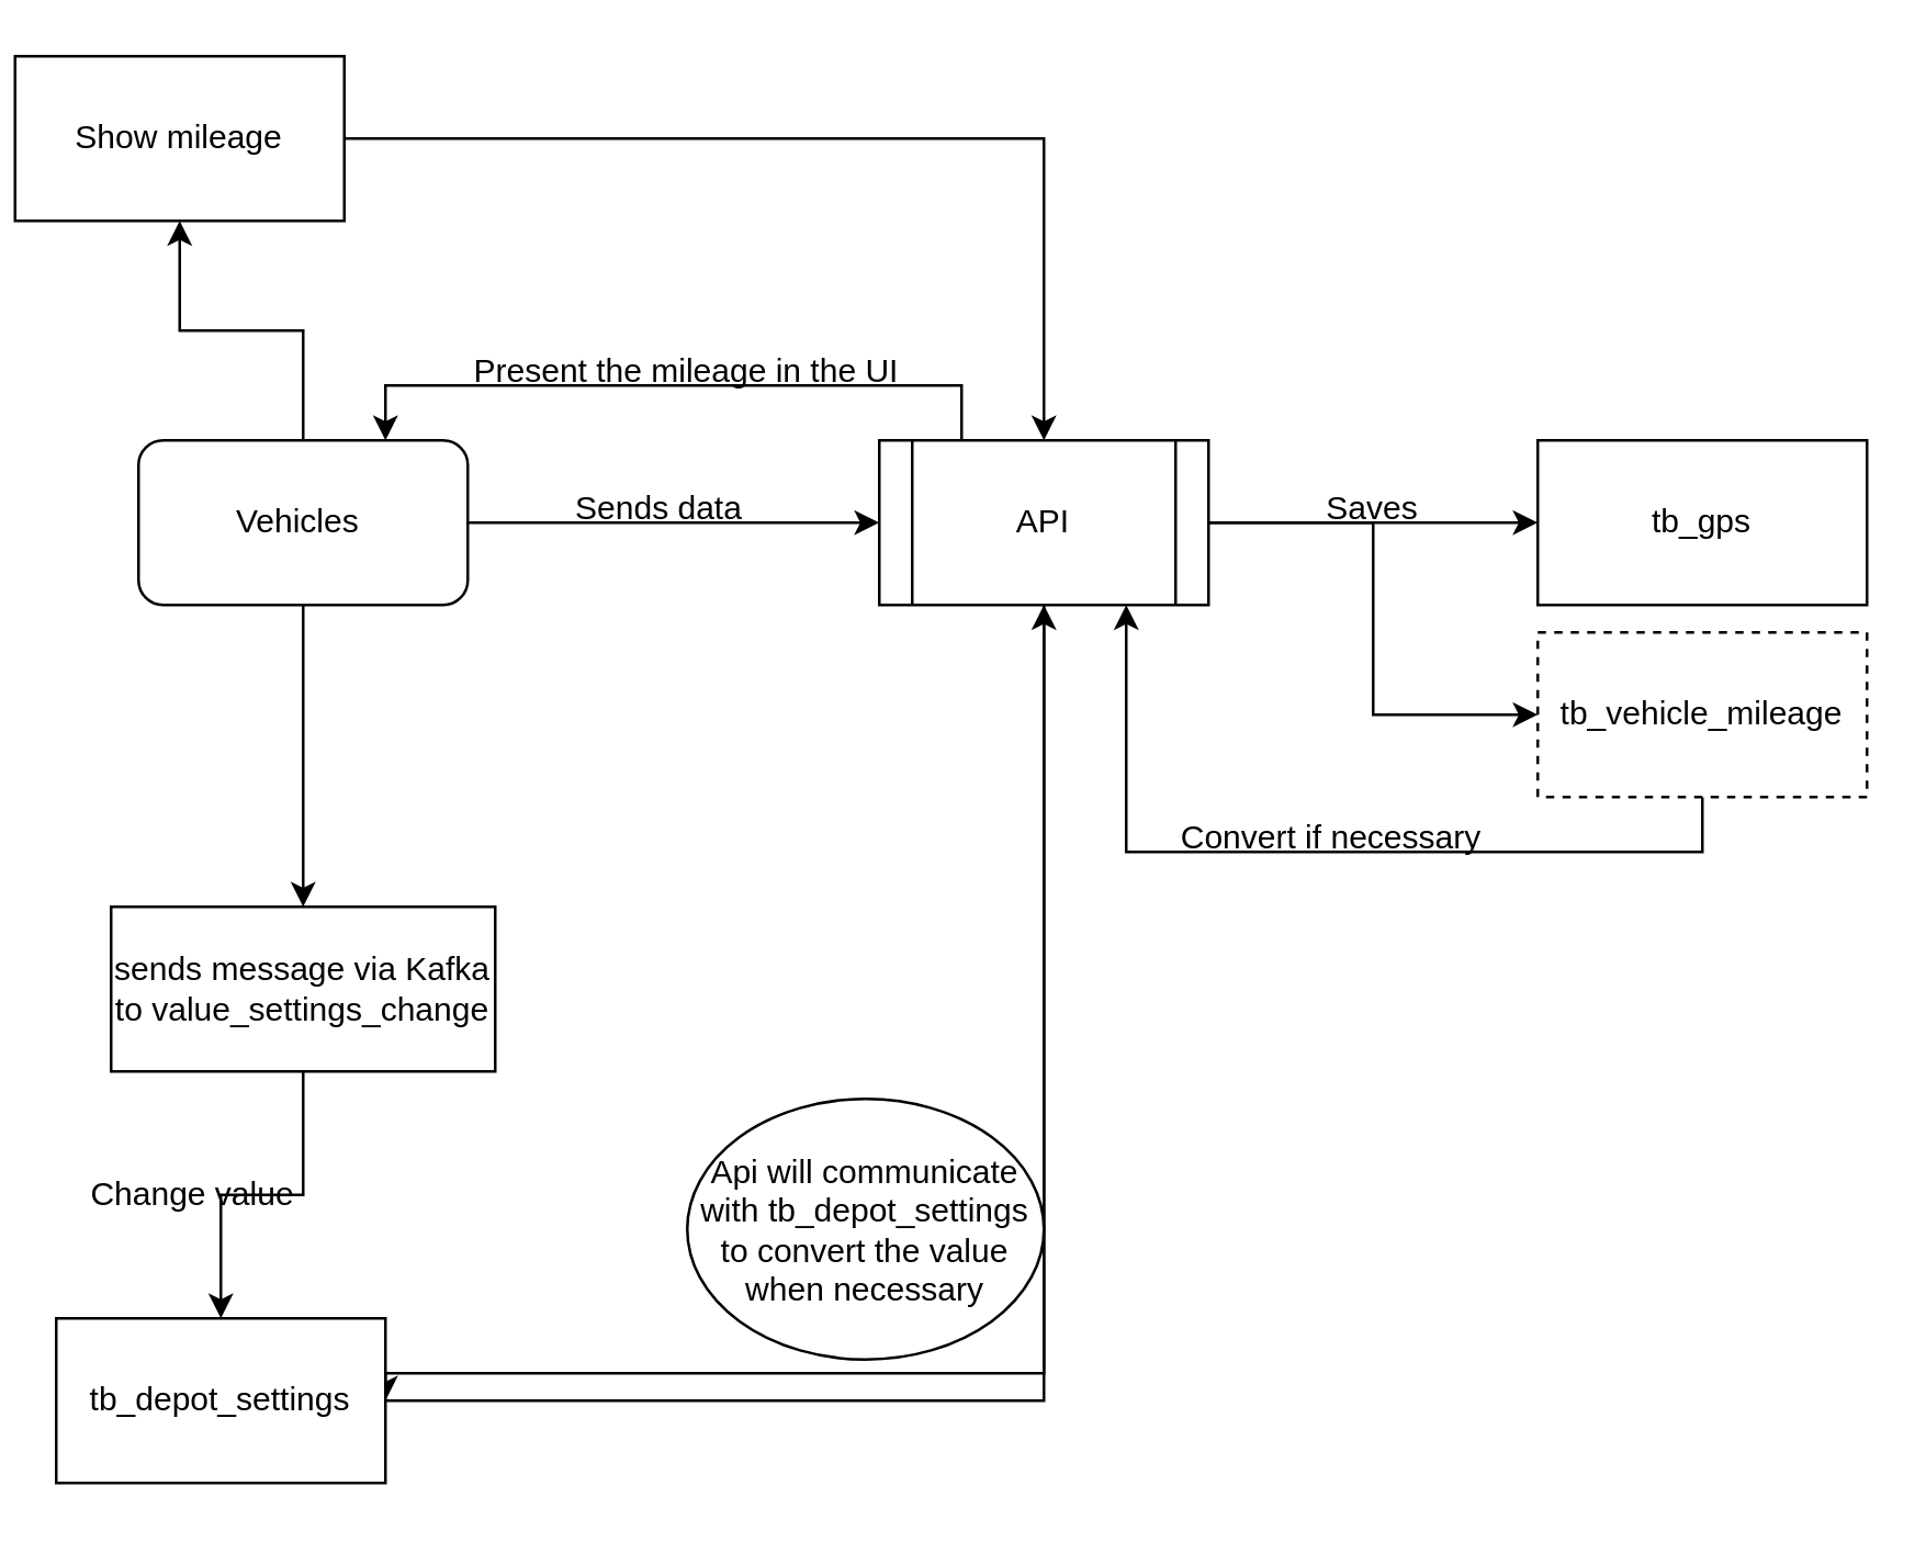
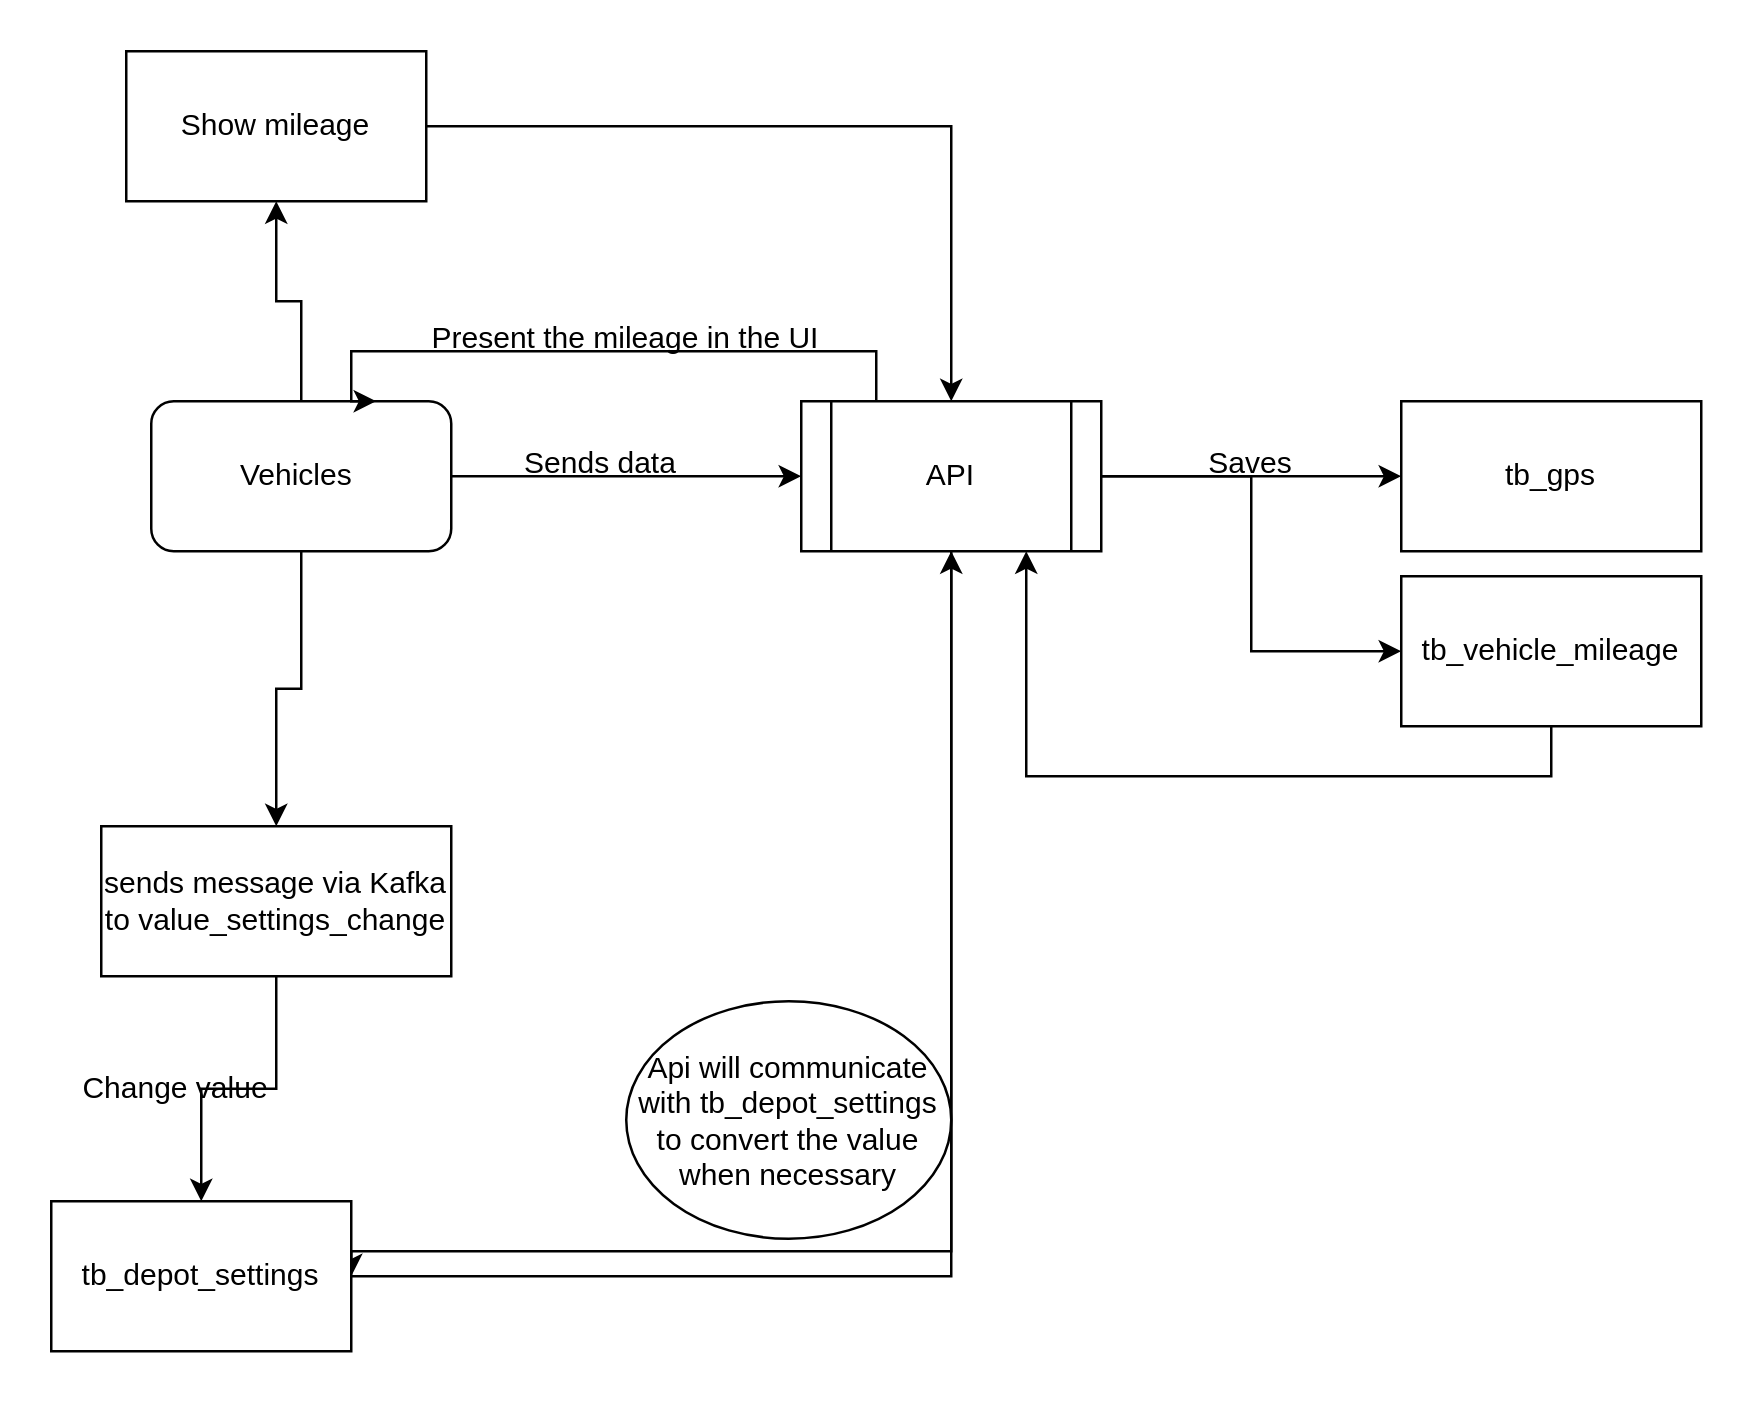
  <mxCell id="0" />
  <mxCell id="1" parent="0" />
  <mxCell id="2" style="edgeStyle=orthogonalEdgeStyle;rounded=0;orthogonalLoop=1;jettySize=auto;html=1;entryX=0;entryY=0.5;entryDx=0;entryDy=0;" edge="1" parent="1" source="5" target="10"><mxGeometry relative="1" as="geometry" /></mxCell>
  <mxCell id="3" style="edgeStyle=orthogonalEdgeStyle;rounded=0;orthogonalLoop=1;jettySize=auto;html=1;entryX=0.5;entryY=0;entryDx=0;entryDy=0;" edge="1" parent="1" source="5" target="17"><mxGeometry relative="1" as="geometry"><mxPoint x="110" y="320" as="targetPoint" /></mxGeometry></mxCell>
  <mxCell id="4" style="edgeStyle=orthogonalEdgeStyle;rounded=0;orthogonalLoop=1;jettySize=auto;html=1;entryX=0.5;entryY=1;entryDx=0;entryDy=0;" edge="1" parent="1" source="5" target="23"><mxGeometry relative="1" as="geometry"><mxPoint x="110" y="100" as="targetPoint" /></mxGeometry></mxCell>
- <mxCell id="5" value="Vehicles&amp;nbsp;" style="rounded=1;whiteSpace=wrap;html=1;" vertex="1" parent="1"><mxGeometry x="50" y="160" width="120" height="60" as="geometry" /></mxCell>
+ <mxCell id="5" value="Vehicles&amp;nbsp;" style="rounded=1;whiteSpace=wrap;html=1;" vertex="1" parent="1"><mxGeometry x="60" y="160" width="120" height="60" as="geometry" /></mxCell>
  <mxCell id="6" style="edgeStyle=orthogonalEdgeStyle;rounded=0;orthogonalLoop=1;jettySize=auto;html=1;entryX=0;entryY=0.5;entryDx=0;entryDy=0;" edge="1" parent="1" source="10" target="12"><mxGeometry relative="1" as="geometry"><mxPoint x="550" y="190" as="targetPoint" /></mxGeometry></mxCell>
  <mxCell id="7" style="edgeStyle=orthogonalEdgeStyle;rounded=0;orthogonalLoop=1;jettySize=auto;html=1;entryX=0;entryY=0.5;entryDx=0;entryDy=0;" edge="1" parent="1" source="10" target="15"><mxGeometry relative="1" as="geometry"><mxPoint x="510" y="260" as="targetPoint" /></mxGeometry></mxCell>
  <mxCell id="8" style="edgeStyle=orthogonalEdgeStyle;rounded=0;orthogonalLoop=1;jettySize=auto;html=1;entryX=1;entryY=0.5;entryDx=0;entryDy=0;" edge="1" parent="1" source="10" target="19"><mxGeometry relative="1" as="geometry"><Array as="points"><mxPoint x="380" y="500" /></Array></mxGeometry></mxCell>
  <mxCell id="9" style="edgeStyle=orthogonalEdgeStyle;rounded=0;orthogonalLoop=1;jettySize=auto;html=1;entryX=0.75;entryY=0;entryDx=0;entryDy=0;" edge="1" parent="1" source="10" target="5"><mxGeometry relative="1" as="geometry"><Array as="points"><mxPoint x="350" y="140" /><mxPoint x="140" y="140" /></Array></mxGeometry></mxCell>
  <mxCell id="10" value="API" style="shape=process;whiteSpace=wrap;html=1;backgroundOutline=1;" vertex="1" parent="1"><mxGeometry x="320" y="160" width="120" height="60" as="geometry" /></mxCell>
  <mxCell id="11" value="Sends data" style="text;html=1;align=center;verticalAlign=middle;whiteSpace=wrap;rounded=0;" vertex="1" parent="1"><mxGeometry x="200" y="170" width="80" height="30" as="geometry" /></mxCell>
  <mxCell id="12" value="tb_gps" style="rounded=0;whiteSpace=wrap;html=1;" vertex="1" parent="1"><mxGeometry x="560" y="160" width="120" height="60" as="geometry" /></mxCell>
  <mxCell id="13" value="Saves" style="text;html=1;align=center;verticalAlign=middle;whiteSpace=wrap;rounded=0;" vertex="1" parent="1"><mxGeometry x="470" y="170" width="60" height="30" as="geometry" /></mxCell>
  <mxCell id="14" style="edgeStyle=orthogonalEdgeStyle;rounded=0;orthogonalLoop=1;jettySize=auto;html=1;entryX=0.75;entryY=1;entryDx=0;entryDy=0;" edge="1" parent="1" source="15" target="10"><mxGeometry relative="1" as="geometry"><Array as="points"><mxPoint x="620" y="310" /><mxPoint x="410" y="310" /></Array></mxGeometry></mxCell>
- <mxCell id="15" value="tb_vehicle_mileage " style="rounded=0;whiteSpace=wrap;html=1;dashed=1;" vertex="1" parent="1"><mxGeometry x="560" y="230" width="120" height="60" as="geometry" /></mxCell>
+ <mxCell id="15" value="tb_vehicle_mileage " style="rounded=0;whiteSpace=wrap;html=1;" vertex="1" parent="1"><mxGeometry x="560" y="230" width="120" height="60" as="geometry" /></mxCell>
  <mxCell id="16" style="edgeStyle=orthogonalEdgeStyle;rounded=0;orthogonalLoop=1;jettySize=auto;html=1;entryX=0.5;entryY=0;entryDx=0;entryDy=0;" edge="1" parent="1" source="17" target="19"><mxGeometry relative="1" as="geometry"><mxPoint x="110" y="460" as="targetPoint" /></mxGeometry></mxCell>
  <mxCell id="17" value="sends message via Kafka to value_settings_change" style="rounded=0;whiteSpace=wrap;html=1;" vertex="1" parent="1"><mxGeometry x="40" y="330" width="140" height="60" as="geometry" /></mxCell>
  <mxCell id="18" style="edgeStyle=orthogonalEdgeStyle;rounded=0;orthogonalLoop=1;jettySize=auto;html=1;entryX=0.5;entryY=1;entryDx=0;entryDy=0;" edge="1" parent="1" source="19" target="10"><mxGeometry relative="1" as="geometry" /></mxCell>
  <mxCell id="19" value="tb_depot_settings" style="rounded=0;whiteSpace=wrap;html=1;" vertex="1" parent="1"><mxGeometry x="20" y="480" width="120" height="60" as="geometry" /></mxCell>
  <mxCell id="20" value="Change value" style="text;html=1;align=center;verticalAlign=middle;whiteSpace=wrap;rounded=0;" vertex="1" parent="1"><mxGeometry x="30" y="420" width="80" height="30" as="geometry" /></mxCell>
  <mxCell id="21" value="Api will communicate with&amp;nbsp;tb_depot_settings to convert the value when necessary" style="ellipse;whiteSpace=wrap;html=1;" vertex="1" parent="1"><mxGeometry x="250" y="400" width="130" height="95" as="geometry" /></mxCell>
  <mxCell id="22" style="edgeStyle=orthogonalEdgeStyle;rounded=0;orthogonalLoop=1;jettySize=auto;html=1;entryX=0.5;entryY=0;entryDx=0;entryDy=0;" edge="1" parent="1" source="23" target="10"><mxGeometry relative="1" as="geometry" /></mxCell>
- <mxCell id="23" value="Show mileage" style="rounded=0;whiteSpace=wrap;html=1;" vertex="1" parent="1"><mxGeometry x="5" y="20" width="120" height="60" as="geometry" /></mxCell>
- <mxCell id="24" value="Convert if necessary" style="text;html=1;align=center;verticalAlign=middle;whiteSpace=wrap;rounded=0;" vertex="1" parent="1"><mxGeometry x="420" y="290" width="130" height="30" as="geometry" /></mxCell>
+ <mxCell id="23" value="Show mileage" style="rounded=0;whiteSpace=wrap;html=1;" vertex="1" parent="1"><mxGeometry x="50" y="20" width="120" height="60" as="geometry" /></mxCell>
  <mxCell id="25" value="Present the mileage in the UI" style="text;html=1;align=center;verticalAlign=middle;whiteSpace=wrap;rounded=0;" vertex="1" parent="1"><mxGeometry x="170" y="120" width="160" height="30" as="geometry" /></mxCell>
